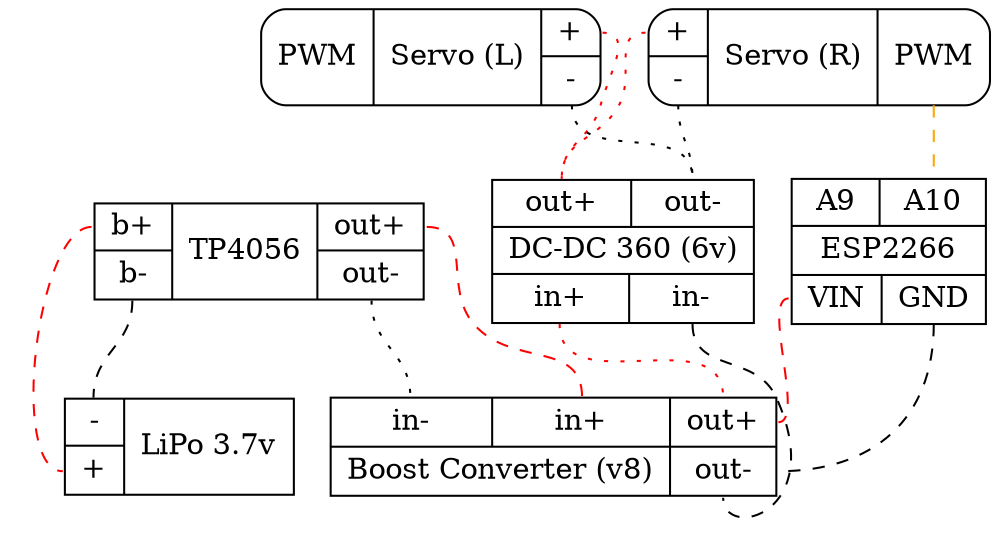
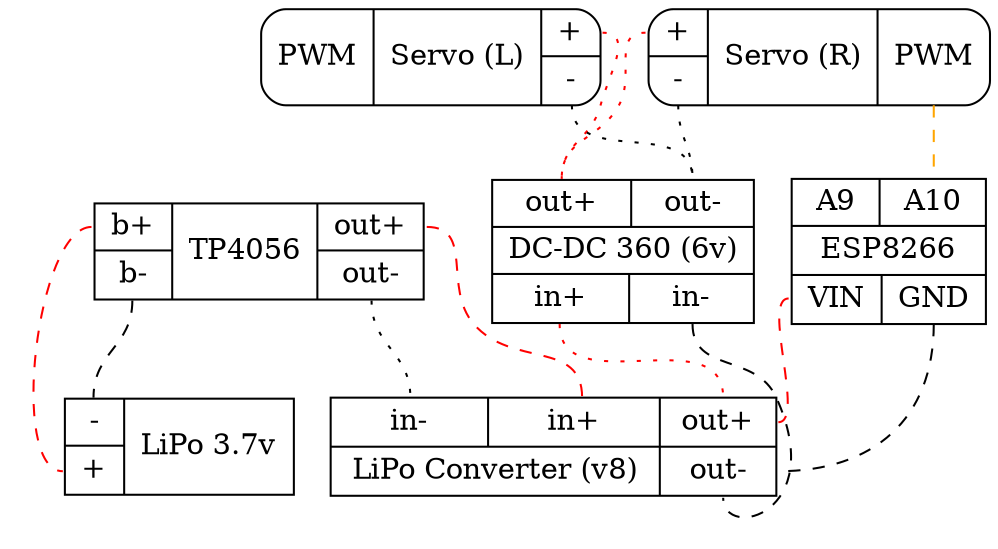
  graph {
    node [shape=record]
    edge [headport=OUT1 style=dashed tailport=IN]
    n1 [label="{ <OUT> - | <IN> + } | LiPo 3.7v "]
    n2 [label="{ <BIN> b+ | <BOUT> b- } | TP4056 | {  <OUT1> out+  | <OUT2> out-}"]
-   n3 [label="{ { <IN2> in- | <IN1> in+ } | Boost Converter (v8) } | { <OUT1> out+ | <OUT2> out- }"]
-   n4 [label="{ { <A9> A9 | <A10> A10} | ESP2266 | { <VIN> VIN | <GND> GND  } }"]
+   n3 [label="{ { <IN2> in- | <IN1> in+ } | LiPo Converter (v8) } | { <OUT1> out+ | <OUT2> out- }"]
+   n4 [label="{ { <A9> A9 | <A10> A10} | ESP8266 | { <VIN> VIN | <GND> GND  } }"]
    n5 [label="{ { <OUT1> out+ | <OUT2> out- } | DC-DC 360 (6v) | { <IN1> in+ | <IN2> in- } }"]
    n6 [label="{ <PWM> PWM } | Servo (L) | { <IN> + | <OUT> - } " style=rounded]
    n7 [label="{ <IN> + | <OUT> - } | Servo (R) | { <PWM> PWM } " style=rounded]
    n2 -- n1 [color=red headport=IN tailport=BIN]
    n2 -- n1 [headport=OUT tailport=BOUT]
    n2 -- n3 [color=red headport=IN1 tailport=OUT1]
    n2 -- n3 [headport="IN2:n" style=dotted tailport="OUT2:s"]
    n4 -- n3 [color=red tailport=VIN]
    n4 -- n3 [headport=OUT2 tailport=GND]
    n5 -- n3 [color=red style=dotted tailport=IN1]
    n5 -- n3 [headport=OUT2 tailport=IN2]
    n6 -- n5 [color=red headport="OUT1:n" style=dotted]
    n6 -- n5 [headport=OUT2 style=dotted tailport=OUT]
    n7 -- n4 [color=orange headport="A10:n" tailport=PWM]
    n7 -- n5 [color=red style=dotted]
    n7 -- n5 [headport="OUT2:n" style=dotted tailport=OUT]
  }
